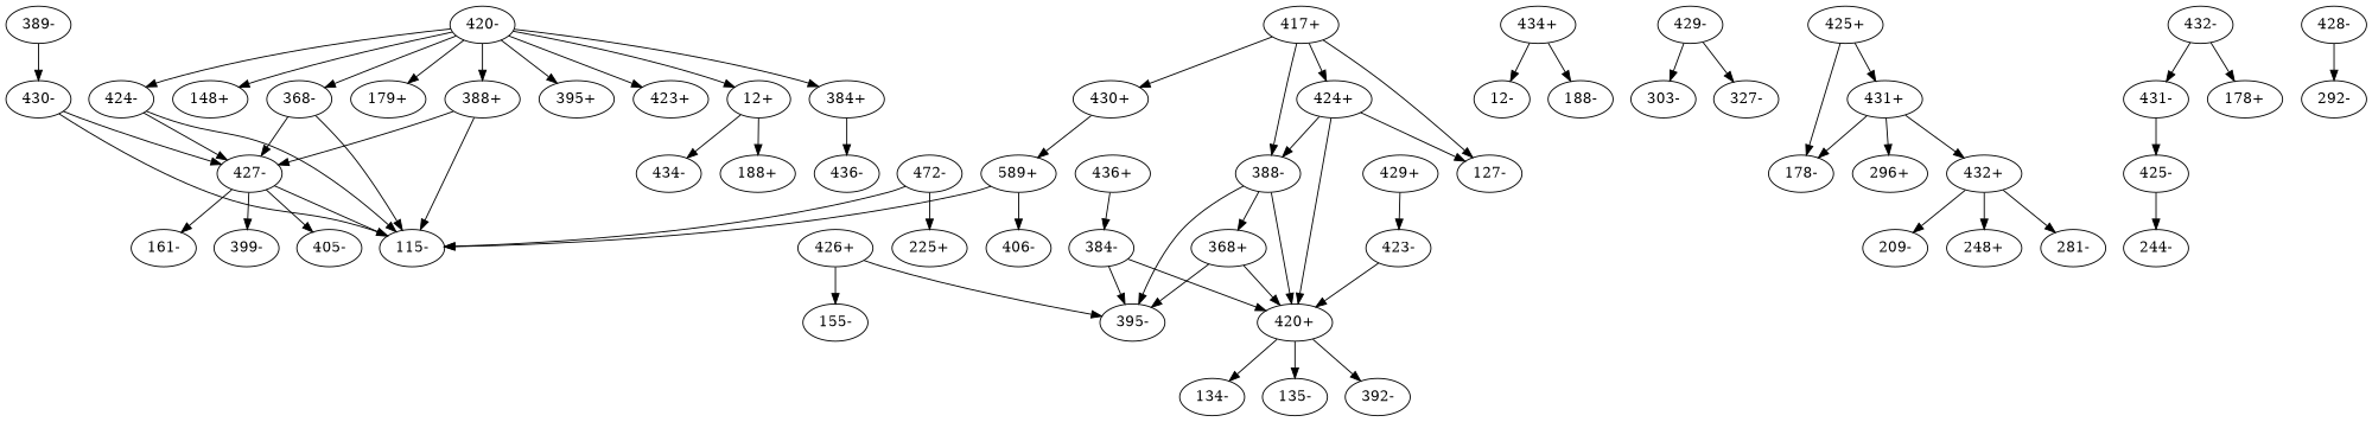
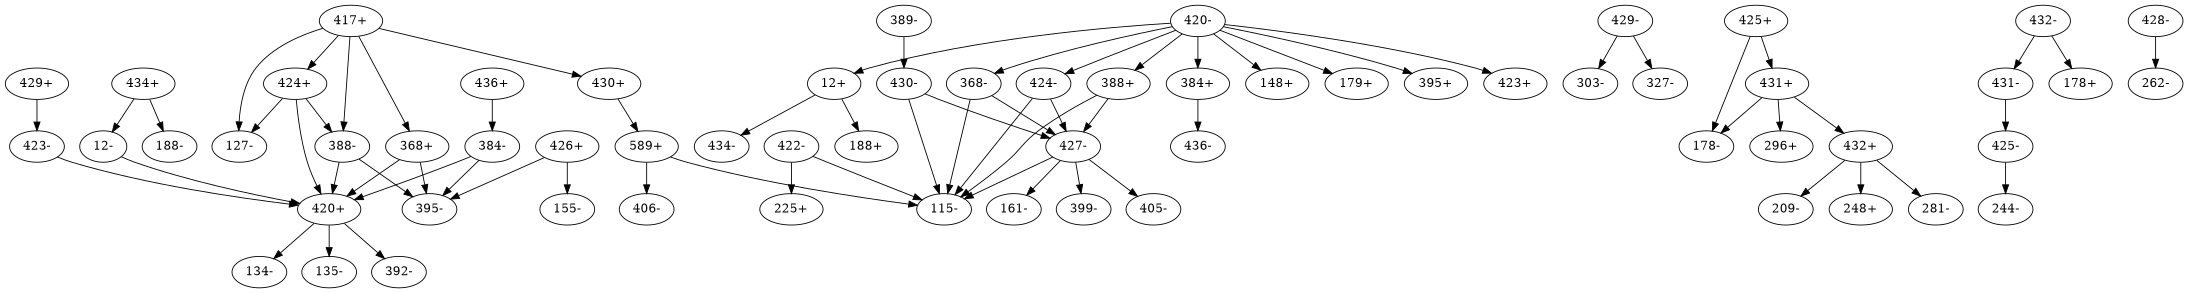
  digraph {
    k=96
    n=10
    s=1000
    edge [d=-214 e=32.6 n=10]
    "12+"
    "188+"
    "434-"
    "12-"
    "420+"
    "134-"
    "135-"
    "392-"
    "368+"
    "395-"
    "368-"
    "115-"
    "427-"
    "161-"
    "399-"
    "405-"
    "384+"
    "436-"
    "384-"
    "388+"
    "388-"
    n22 [label="589+"]
    "406-"
    "389-"
    "430-"
    "420-"
    "148+"
    "179+"
    "395+"
    "423+"
    "424-"
    "429-"
    "303-"
    "327-"
-   "422-" [label="472-"]
+   "422-"
    "225+"
    "423-"
    "424+"
    "127-"
    "425+"
    "178-"
    "431+"
    "296+"
    "432+"
    "209-"
    n46 [label="248+"]
    "281-"
    "425-"
    "244-"
    "426+"
    "155-"
    n52 [label="417+"]
    "430+"
    "428-"
-   "262-" [label="292-"]
+   "262-"
    "429+"
    "431-"
    "432-"
    "178+"
    "434+"
    "188-"
    "436+"
    "12+" -> "188+" [d=-187 e=18.0 n=33]
    "12+" -> "434-" [d=-218 e=19.2 n=29]
+   "12-" -> "420+" [e=27.6 n=14]
    "420+" -> "134-" [d=-186 e=8.0 n=165]
    "420+" -> "135-" [d=-186 e=5.8 n=320]
    "420+" -> "392-" [d=-165 e=12.9 n=64]
    "368+" -> "420+" [d=-190]
    "368+" -> "395-" [d=-236 e=13.4 n=59]
    "368-" -> "115-" [d=-194 e=28.6 n=13]
    "368-" -> "427-" [d=-226452 e=18.5 n=31]
    "427-" -> "115-" [d=-234 e=11.0 n=88]
    "427-" -> "161-" [d=-191 e=24.3 n=18]
    "427-" -> "399-" [d=-259 e=17.4 n=35]
    "427-" -> "405-" [d=-220 e=19.9 n=27]
    "384+" -> "436-" [d=-185 e=23.7 n=19]
    "384-" -> "420+" [d=-271]
    "384-" -> "395-" [d=-223 e=18.5 n=31]
    "388+" -> "115-" [d=-156 e=20.2 n=26]
    "388+" -> "427-" [d=-226431 e=16.7 n=38]
    "388-" -> "420+" [d=-257 e=29.8 n=12]
    "388-" -> "395-" [d=-215 e=13.3 n=60]
    n22 -> "115-" [d=-220 e=24.3 n=18]
    n22 -> "406-" [d=-202 e=28.6 n=13]
    "389-" -> "430-" [d=-166 e=14.9 n=48]
    "430-" -> "115-" [d=-191 e=17.7 n=34]
    "430-" -> "427-" [d=-226437 e=15.1 n=47]
    "420-" -> "12+" [e=27.6 n=14]
    "420-" -> "368-" [d=-190]
    "420-" -> "384+" [d=-271]
    "420-" -> "388+" [d=-257 e=29.8 n=12]
    "420-" -> "148+" [d=-164 e=22.0 n=22]
    "420-" -> "179+" [d=-216 e=31.1 n=11]
    "420-" -> "395+" [d=-221 e=6.9 n=223]
    "420-" -> "423+" [e=12.8 n=65]
    "420-" -> "424-" [d=-184 e=23.1 n=20]
    "424-" -> "115-" [d=-241 e=13.7 n=57]
    "424-" -> "427-" [d=-226450 e=11.2 n=85]
    "429-" -> "303-" [d=-170 e=19.2 n=29]
    "429-" -> "327-" [d=-632190]
    "422-" -> "115-" [d=-227 e=26.7 n=15]
    "422-" -> "225+" [d=-227 e=21.5 n=23]
    "423-" -> "420+" [e=12.8 n=65]
    "424+" -> "420+" [d=-184 e=23.1 n=20]
    "424+" -> "388-" [d=-204 e=12.0 n=74]
    "424+" -> "127-" [d=-59830 e=17.0 n=37]
    "425+" -> "178-" [d=-170 e=31.1 n=11]
    "425+" -> "431+" [d=-1950 e=22.5 n=21]
    "431+" -> "178-" [d=-168 e=27.6 n=14]
    "431+" -> "296+" [d=-288 e=28.6 n=13]
    "431+" -> "432+" [d=-2206 e=23.1 n=20]
    "432+" -> "209-" [d=-192 e=31.1 n=11]
    "432+" -> n46 [d=-226 e=23.1 n=20]
    "432+" -> "281-" [d=-157 e=26.7 n=15]
    "425-" -> "244-" [d=-234 e=29.8 n=12]
    "426+" -> "395-" [d=-193 e=22.5 n=21]
    "426+" -> "155-" [d=-280 e=17.7 n=34]
-   "388-" -> "368+" [d=-226452 e=18.5 n=31]
+   n52 -> "368+" [d=-226452 e=18.5 n=31]
    n52 -> "388-" [d=-226431 e=16.7 n=38]
    n52 -> "424+" [d=-226450 e=11.2 n=85]
    n52 -> "127-" [d=-226391 e=22.5 n=21]
    n52 -> "430+" [d=-226437 e=15.1 n=47]
    "430+" -> n22 [d=-166 e=14.9 n=48]
    "428-" -> "262-" [d=-261 e=29.8 n=12]
    "429+" -> "423-" [d=-219 e=19.2 n=29]
    "431-" -> "425-" [d=-1950 e=22.5 n=21]
    "432-" -> "431-" [d=-2206 e=23.1 n=20]
    "432-" -> "178+" [d=-2195 e=29.8 n=12]
    "434+" -> "12-" [d=-218 e=19.2 n=29]
    "434+" -> "188-" [d=-176 e=27.6 n=14]
    "436+" -> "384-" [d=-185 e=23.7 n=19]
  }
